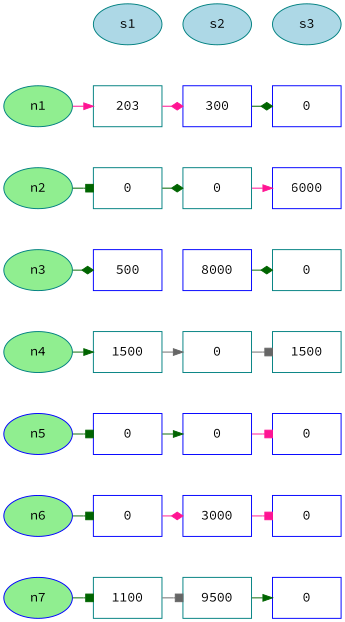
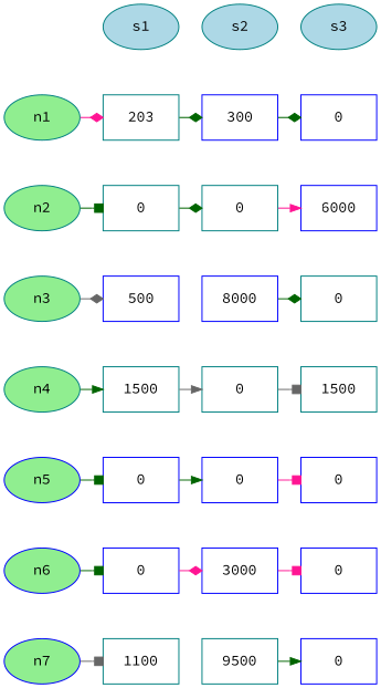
  digraph {
    fontname="Source Code Pro"
    nodesep=0.3
    ranksep=0.6
    splines=false
    node [color=teal fontname="Source Code Pro" shape=box]
    edge [fontname="Source Code Pro" style=invis]
    n1 [fillcolor=lightblue height=0.6 label=s1 shape=ellipse style=filled width=1]
    n2 [fillcolor=lightblue height=0.6 label=s2 shape=ellipse style=filled width=1]
    n3 [fillcolor=lightblue height=0.6 label=s3 shape=ellipse style=filled width=1]
    vacio [height=0.6 style=invis width=0.1 color=""]
    n5 [fillcolor=lightgreen height=0.6 label=n1 shape=ellipse style=filled width=1]
    n6 [height=0.6 label=203 width=1]
    n7 [color=blue height=0.6 label=300 width=1]
    n8 [color=blue height=0.6 label=0 width=1]
    n9 [fillcolor=lightgreen height=0.6 label=n2 shape=ellipse style=filled width=1]
    n10 [height=0.6 label=0 width=1]
    n11 [height=0.6 label=0 width=1]
    n12 [color=blue height=0.6 label=6000 width=1]
    n13 [fillcolor=lightgreen height=0.6 label=n3 shape=ellipse style=filled width=1]
    n14 [color=blue height=0.6 label=500 width=1]
    n15 [color=blue height=0.6 label=8000 width=1]
    n16 [height=0.6 label=0 width=1]
    n17 [fillcolor=lightgreen height=0.6 label=n4 shape=ellipse style=filled width=1]
    n18 [height=0.6 label=1500 width=1]
    n19 [height=0.6 label=0 width=1]
    n20 [height=0.6 label=1500 width=1]
    n21 [color=blue fillcolor=lightgreen height=0.6 label=n5 shape=ellipse style=filled width=1]
    n22 [color=blue height=0.6 label=0 width=1]
    n23 [color=blue height=0.6 label=0 width=1]
    n24 [color=blue height=0.6 label=0 width=1]
    n25 [color=blue fillcolor=lightgreen height=0.6 label=n6 shape=ellipse style=filled width=1]
    n26 [color=blue height=0.6 label=0 width=1]
    n27 [color=blue height=0.6 label=3000 width=1]
    n28 [color=blue height=0.6 label=0 width=1]
    n29 [color=blue fillcolor=lightgreen height=0.6 label=n7 shape=ellipse style=filled width=1]
    n30 [height=0.6 label=1100 width=1]
    n31 [height=0.6 label=9500 width=1]
    n32 [color=blue height=0.6 label=0 width=1]
    subgraph sub_1 {
      rank=same
      n1
      n2
      n3
      vacio
    }
    subgraph sub_2 {
      rank=same
      n5
      n6
      n7
      n8
    }
    subgraph sub_3 {
      rank=same
      n9
      n10
      n11
      n12
    }
    subgraph sub_4 {
      rank=same
      n13
      n14
      n15
      n16
    }
    subgraph sub_5 {
      rank=same
      n17
      n18
      n19
      n20
    }
    subgraph sub_6 {
      rank=same
      n21
      n22
      n23
      n24
    }
    subgraph sub_7 {
      rank=same
      n25
      n26
      n27
      n28
    }
    subgraph sub_8 {
      rank=same
      n29
      n30
      n31
      n32
    }
    n1 -> n2
    n1 -> n6
    n2 -> n3
    n2 -> n7
    n3 -> n8
    vacio -> n1
    vacio -> n5
-   n5 -> n6 [arrowhead=normal color=deeppink style=""]
+   n5 -> n6 [arrowhead=diamond color=deeppink style=""]
    n5 -> n9
-   n6 -> n7 [arrowhead=diamond color=deeppink style=""]
+   n6 -> n7 [arrowhead=diamond color=darkgreen style=""]
    n6 -> n10
    n7 -> n8 [arrowhead=diamond color=darkgreen style=""]
    n7 -> n11
    n8 -> n12
    n9 -> n10 [arrowhead=box color=darkgreen style=""]
    n9 -> n13
    n10 -> n11 [arrowhead=diamond color=darkgreen style=""]
    n10 -> n14
    n11 -> n12 [arrowhead=normal color=deeppink style=""]
    n11 -> n15
    n12 -> n16
-   n13 -> n14 [arrowhead=diamond color=darkgreen style=""]
+   n13 -> n14 [arrowhead=diamond color=gray40 style=""]
    n13 -> n17
    n14 -> n18
    n15 -> n16 [arrowhead=diamond color=darkgreen style=""]
    n15 -> n19
    n16 -> n20
    n17 -> n18 [arrowhead=normal color=darkgreen style=""]
    n17 -> n21
    n18 -> n19 [arrowhead=normal color=gray40 style=""]
    n18 -> n22
    n19 -> n20 [arrowhead=box color=gray40 style=""]
    n19 -> n23
    n20 -> n24
    n21 -> n22 [arrowhead=box color=darkgreen style=""]
    n21 -> n25
    n22 -> n23 [arrowhead=normal color=darkgreen style=""]
    n22 -> n26
    n23 -> n24 [arrowhead=box color=deeppink style=""]
    n23 -> n27
    n24 -> n28
    n25 -> n26 [arrowhead=box color=darkgreen style=""]
    n25 -> n29
    n26 -> n27 [arrowhead=diamond color=deeppink style=""]
    n26 -> n30
    n27 -> n28 [arrowhead=box color=deeppink style=""]
    n27 -> n31
    n28 -> n32
-   n29 -> n30 [arrowhead=box color=darkgreen style=""]
-   n30 -> n31 [arrowhead=box color=gray40 style=""]
+   n29 -> n30 [arrowhead=box color=gray40 style=""]
    n31 -> n32 [arrowhead=normal color=darkgreen style=""]
  }
